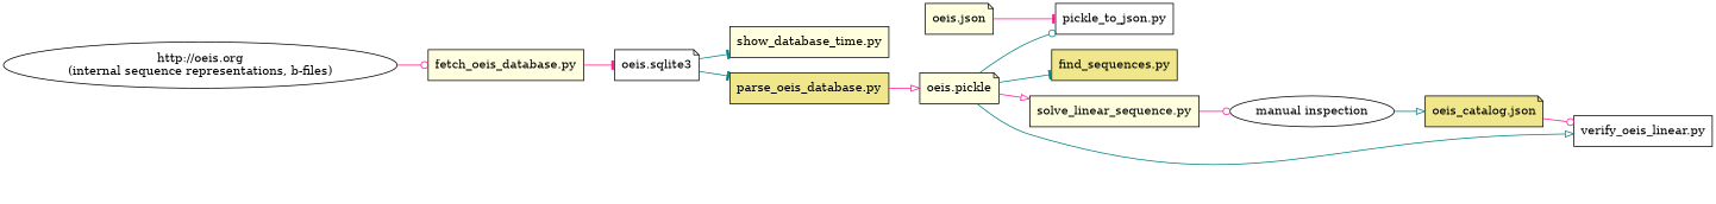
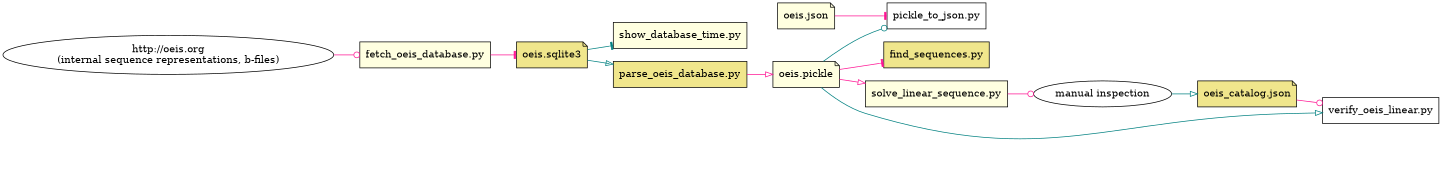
  digraph {
    rankdir=LR
    node [fillcolor=white shape=box style=filled]
    edge [arrowhead=tee color=deeppink]
    n1 [label="http://oeis.org\n(internal sequence representations, b-files)" shape=ellipse]
    n2 [fillcolor=lightyellow label="fetch_oeis_database.py"]
-   n3 [label="oeis.sqlite3" shape=note]
+   n3 [fillcolor=khaki label="oeis.sqlite3" shape=note]
    n4 [fillcolor=lightyellow label="show_database_time.py"]
    n5 [fillcolor=khaki label="parse_oeis_database.py"]
    n6 [fillcolor=lightyellow label="oeis.pickle" shape=note]
    n7 [fillcolor=khaki label="find_sequences.py"]
    n8 [label="pickle_to_json.py"]
    n9 [fillcolor=lightyellow label="solve_linear_sequence.py"]
    n10 [label="verify_oeis_linear.py"]
    n11 [fillcolor=lightyellow label="oeis.json" shape=note]
    n12 [label="manual inspection" shape=ellipse]
    n13 [fillcolor=khaki label="oeis_catalog.json" shape=note]
    n1 -> n2 [arrowhead=odot]
    n2 -> n3
    n3 -> n4 [color=teal]
-   n3 -> n5 [color=teal]
+   n3 -> n5 [arrowhead=onormal color=teal]
    n5 -> n6 [arrowhead=onormal]
-   n6 -> n7 [color=teal]
+   n6 -> n7
    n6 -> n8 [arrowhead=odot color=teal]
    n6 -> n9 [arrowhead=onormal]
    n6 -> n10 [arrowhead=onormal color=teal]
    n9 -> n12 [arrowhead=odot]
    n11 -> n8
    n12 -> n13 [arrowhead=onormal color=teal]
    n13 -> n10 [arrowhead=odot]
  }
